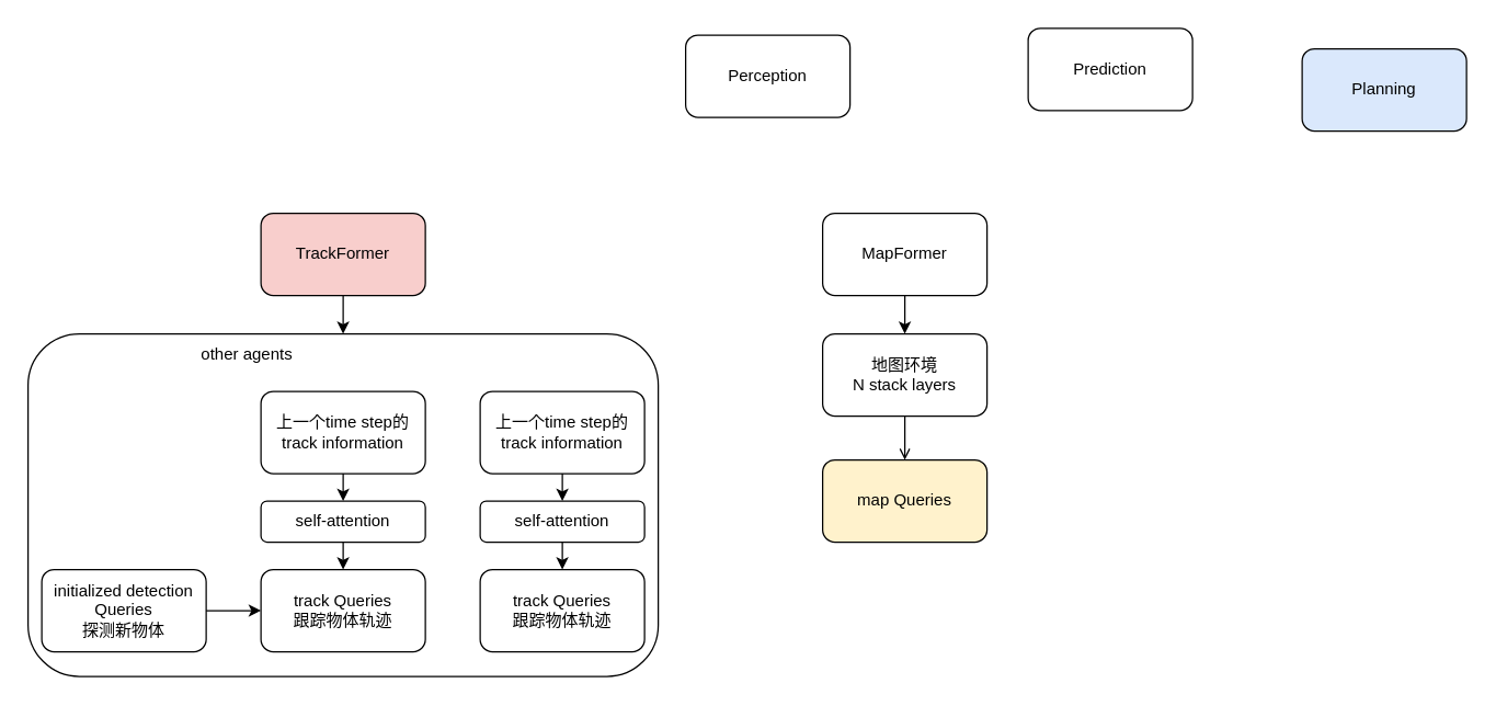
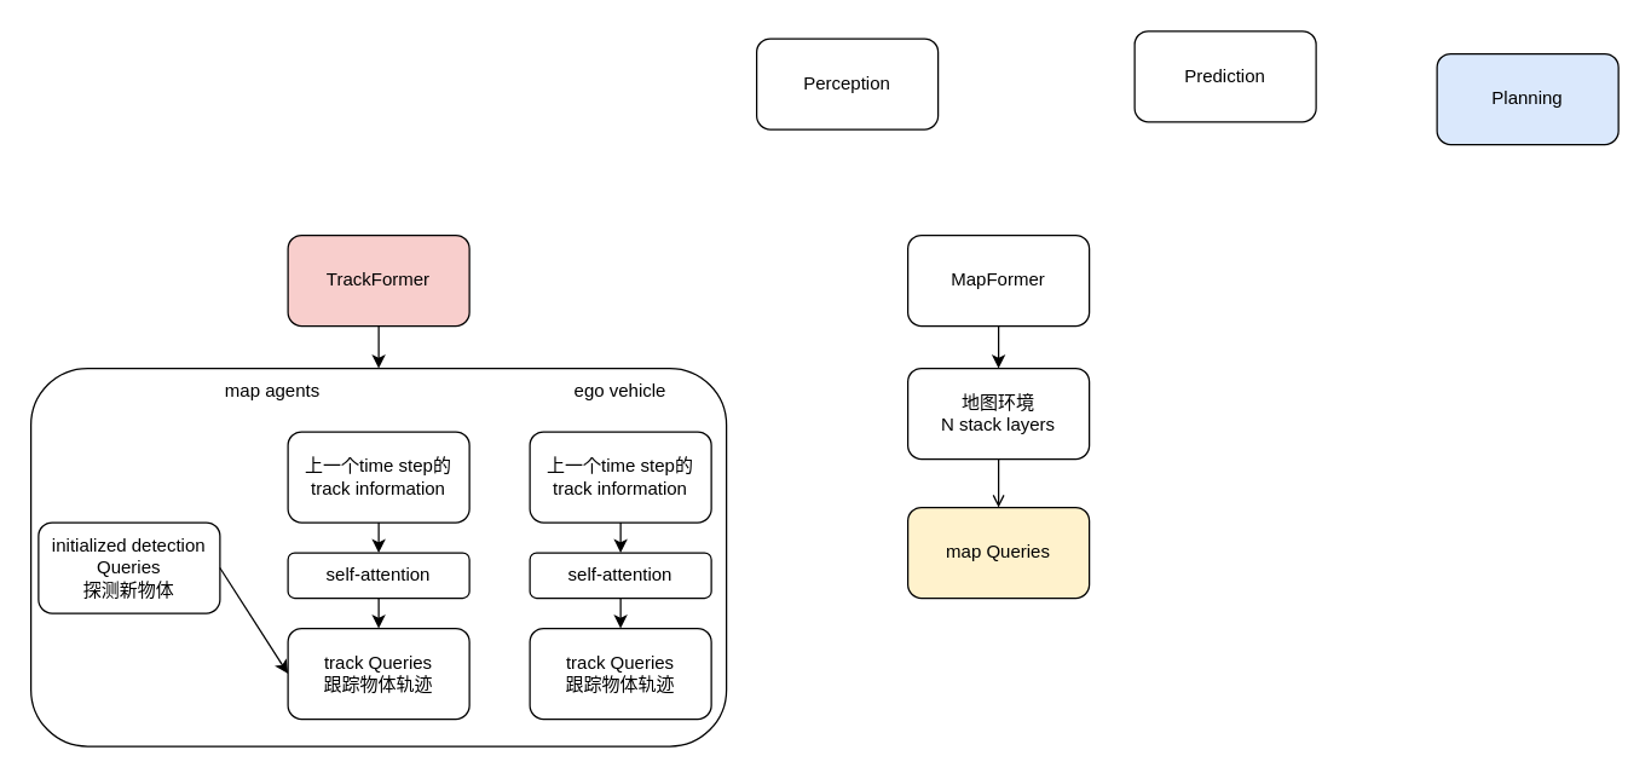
  <mxCell id="0" />
  <mxCell id="1" parent="0" />
  <mxCell id="2" value="" style="rounded=1;whiteSpace=wrap;html=1;" vertex="1" parent="1"><mxGeometry x="20" y="243" width="460" height="250" as="geometry" /></mxCell>
  <mxCell id="3" value="Perception" style="rounded=1;whiteSpace=wrap;html=1;" vertex="1" parent="1"><mxGeometry x="500" y="25" width="120" height="60" as="geometry" /></mxCell>
  <mxCell id="4" value="Prediction" style="rounded=1;whiteSpace=wrap;html=1;" vertex="1" parent="1"><mxGeometry x="750" y="20" width="120" height="60" as="geometry" /></mxCell>
  <mxCell id="5" value="Planning" style="rounded=1;whiteSpace=wrap;html=1;fillColor=#dae8fc;" vertex="1" parent="1"><mxGeometry x="950" y="35" width="120" height="60" as="geometry" /></mxCell>
  <mxCell id="6" value="TrackFormer" style="rounded=1;whiteSpace=wrap;html=1;fillColor=#f8cecc;" vertex="1" parent="1"><mxGeometry x="190" y="155" width="120" height="60" as="geometry" /></mxCell>
  <mxCell id="7" value="MapFormer" style="rounded=1;whiteSpace=wrap;html=1;" vertex="1" parent="1"><mxGeometry x="600" y="155" width="120" height="60" as="geometry" /></mxCell>
- <mxCell id="8" value="initialized detection&lt;div&gt;Queries&lt;/div&gt;&lt;div&gt;探测新物体&lt;/div&gt;" style="rounded=1;whiteSpace=wrap;html=1;" vertex="1" parent="1"><mxGeometry x="30" y="415" width="120" height="60" as="geometry" /></mxCell>
+ <mxCell id="8" value="initialized detection&lt;div&gt;Queries&lt;/div&gt;&lt;div&gt;探测新物体&lt;/div&gt;" style="rounded=1;whiteSpace=wrap;html=1;" vertex="1" parent="1"><mxGeometry x="25" y="345" width="120" height="60" as="geometry" /></mxCell>
  <mxCell id="9" value="track Queries&lt;div&gt;跟踪物体轨迹&lt;/div&gt;" style="rounded=1;whiteSpace=wrap;html=1;" vertex="1" parent="1"><mxGeometry x="190" y="415" width="120" height="60" as="geometry" /></mxCell>
  <mxCell id="10" value="self-attention" style="rounded=1;whiteSpace=wrap;html=1;" vertex="1" parent="1"><mxGeometry x="190" y="365" width="120" height="30" as="geometry" /></mxCell>
  <mxCell id="11" value="上一个time step的track information" style="rounded=1;whiteSpace=wrap;html=1;" vertex="1" parent="1"><mxGeometry x="190" y="285" width="120" height="60" as="geometry" /></mxCell>
  <mxCell id="12" value="track Queries&lt;div&gt;跟踪物体轨迹&lt;/div&gt;" style="rounded=1;whiteSpace=wrap;html=1;" vertex="1" parent="1"><mxGeometry x="350" y="415" width="120" height="60" as="geometry" /></mxCell>
  <mxCell id="13" value="self-attention" style="rounded=1;whiteSpace=wrap;html=1;" vertex="1" parent="1"><mxGeometry x="350" y="365" width="120" height="30" as="geometry" /></mxCell>
  <mxCell id="14" value="上一个time step的track information" style="rounded=1;whiteSpace=wrap;html=1;" vertex="1" parent="1"><mxGeometry x="350" y="285" width="120" height="60" as="geometry" /></mxCell>
- <mxCell id="15" value="other agents" style="text;html=1;align=center;verticalAlign=middle;whiteSpace=wrap;rounded=0;" vertex="1" parent="1"><mxGeometry x="140" y="243" width="80" height="30" as="geometry" /></mxCell>
+ <mxCell id="15" value="map agents" style="text;html=1;align=center;verticalAlign=middle;whiteSpace=wrap;rounded=0;" vertex="1" parent="1"><mxGeometry x="140" y="243" width="80" height="30" as="geometry" /></mxCell>
+ <mxCell id="16" value="ego vehicle" style="text;html=1;align=center;verticalAlign=middle;whiteSpace=wrap;rounded=0;" vertex="1" parent="1"><mxGeometry x="370" y="243" width="80" height="30" as="geometry" /></mxCell>
  <mxCell id="17" value="" style="endArrow=classic;html=1;rounded=0;exitX=0.5;exitY=1;exitDx=0;exitDy=0;" edge="1" parent="1" source="11" target="10"><mxGeometry width="50" height="50" relative="1" as="geometry"><mxPoint x="440" y="315" as="sourcePoint" /><mxPoint x="490" y="265" as="targetPoint" /></mxGeometry></mxCell>
  <mxCell id="18" value="" style="endArrow=classic;html=1;rounded=0;exitX=0.5;exitY=1;exitDx=0;exitDy=0;" edge="1" parent="1" source="10" target="9"><mxGeometry width="50" height="50" relative="1" as="geometry"><mxPoint x="590" y="415" as="sourcePoint" /><mxPoint x="640" y="365" as="targetPoint" /></mxGeometry></mxCell>
  <mxCell id="19" value="" style="endArrow=classic;html=1;rounded=0;exitX=1;exitY=0.5;exitDx=0;exitDy=0;entryX=0;entryY=0.5;entryDx=0;entryDy=0;" edge="1" parent="1" source="8" target="9"><mxGeometry width="50" height="50" relative="1" as="geometry"><mxPoint x="150" y="455" as="sourcePoint" /><mxPoint x="200" y="405" as="targetPoint" /></mxGeometry></mxCell>
  <mxCell id="20" value="" style="endArrow=classic;html=1;rounded=0;exitX=0.5;exitY=1;exitDx=0;exitDy=0;entryX=0.5;entryY=0;entryDx=0;entryDy=0;" edge="1" parent="1" source="14" target="13"><mxGeometry width="50" height="50" relative="1" as="geometry"><mxPoint x="500" y="385" as="sourcePoint" /><mxPoint x="550" y="335" as="targetPoint" /></mxGeometry></mxCell>
  <mxCell id="21" value="" style="endArrow=classic;html=1;rounded=0;exitX=0.5;exitY=1;exitDx=0;exitDy=0;" edge="1" parent="1" source="13" target="12"><mxGeometry width="50" height="50" relative="1" as="geometry"><mxPoint x="560" y="465" as="sourcePoint" /><mxPoint x="610" y="415" as="targetPoint" /></mxGeometry></mxCell>
  <mxCell id="22" value="&lt;div&gt;地图环境&lt;/div&gt;N stack layers" style="rounded=1;whiteSpace=wrap;html=1;" vertex="1" parent="1"><mxGeometry x="600" y="243" width="120" height="60" as="geometry" /></mxCell>
  <mxCell id="23" value="map Queries" style="rounded=1;whiteSpace=wrap;html=1;fillColor=#fff2cc;" vertex="1" parent="1"><mxGeometry x="600" y="335" width="120" height="60" as="geometry" /></mxCell>
  <mxCell id="24" value="" style="endArrow=classic;html=1;rounded=0;entryX=0.5;entryY=0;entryDx=0;entryDy=0;" edge="1" parent="1" target="2"><mxGeometry width="50" height="50" relative="1" as="geometry"><mxPoint x="250" y="215" as="sourcePoint" /><mxPoint x="300" y="165" as="targetPoint" /></mxGeometry></mxCell>
  <mxCell id="25" value="" style="endArrow=classic;html=1;rounded=0;entryX=0.5;entryY=0;entryDx=0;entryDy=0;" edge="1" parent="1" target="22"><mxGeometry width="50" height="50" relative="1" as="geometry"><mxPoint x="660" y="215" as="sourcePoint" /><mxPoint x="710" y="165" as="targetPoint" /></mxGeometry></mxCell>
  <mxCell id="26" value="" style="endArrow=open;html=1;rounded=0;entryX=0.5;entryY=0;entryDx=0;entryDy=0;" edge="1" parent="1" source="22" target="23"><mxGeometry width="50" height="50" relative="1" as="geometry"><mxPoint x="660" y="305" as="sourcePoint" /><mxPoint x="710" y="255" as="targetPoint" /></mxGeometry></mxCell>
